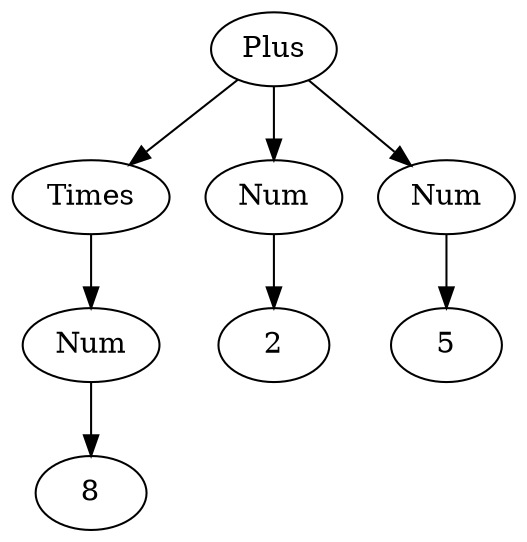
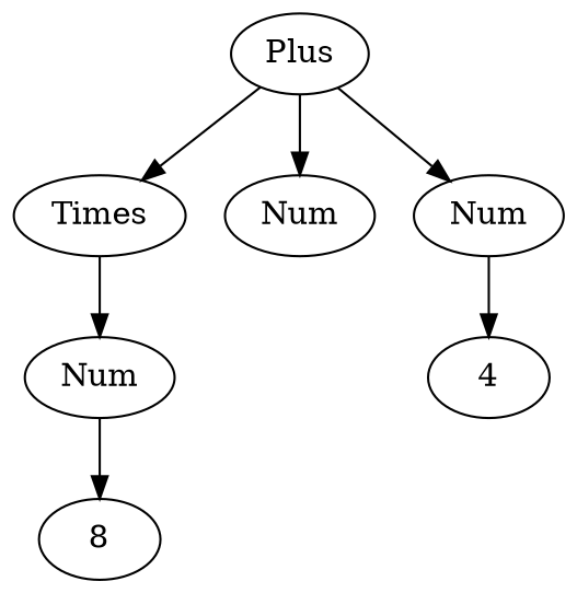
  digraph {
    n1 [label=Times]
    n2 [label=Num]
    n3 [label=Plus]
    n4 [label=Num]
    n5 [label=Num]
    n6 [label=8]
-   n7 [label=2]
-   n8 [label=5]
+   n8 [label=4]
    n1 -> n2
    n2 -> n6
    n3 -> n1
    n3 -> n4
    n3 -> n5
-   n4 -> n7
    n5 -> n8
  }
